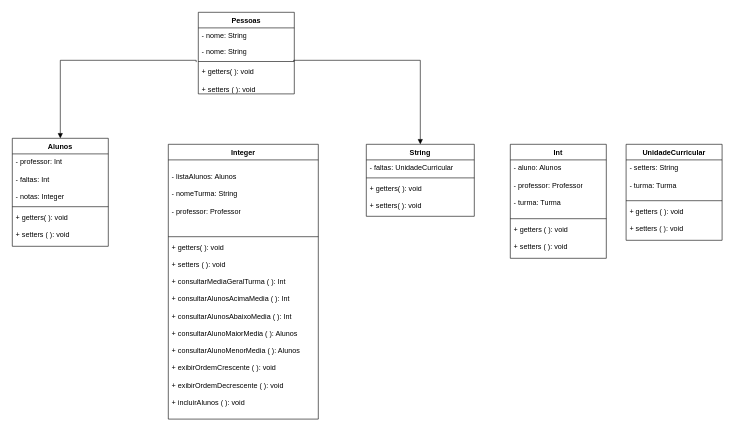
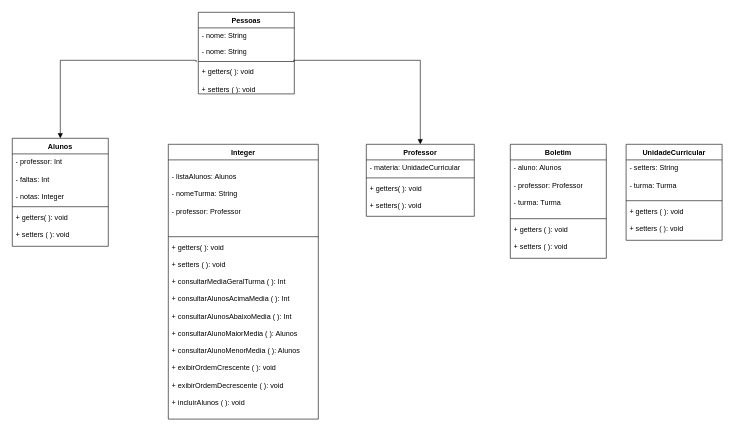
  <mxCell id="0" />
  <mxCell id="1" parent="0" />
  <mxCell id="2" value="Alunos" style="swimlane;fontStyle=1;align=center;verticalAlign=top;childLayout=stackLayout;horizontal=1;startSize=26;horizontalStack=0;resizeParent=1;resizeParentMax=0;resizeLast=0;collapsible=1;marginBottom=0;whiteSpace=wrap;html=1;" vertex="1" parent="1"><mxGeometry x="20" y="230" width="160" height="180" as="geometry" /></mxCell>
  <mxCell id="3" value="- professor: Int&lt;br&gt;&lt;br&gt;- faltas: Int&lt;br&gt;&lt;br&gt;- notas: Integer" style="text;strokeColor=none;fillColor=none;align=left;verticalAlign=top;spacingLeft=4;spacingRight=4;overflow=hidden;rotatable=0;points=[[0,0.5],[1,0.5]];portConstraint=eastwest;whiteSpace=wrap;html=1;" vertex="1" parent="2"><mxGeometry y="26" width="160" height="84" as="geometry" /></mxCell>
  <mxCell id="4" value="" style="line;strokeWidth=1;fillColor=none;align=left;verticalAlign=middle;spacingTop=-1;spacingLeft=3;spacingRight=3;rotatable=0;labelPosition=right;points=[];portConstraint=eastwest;strokeColor=inherit;" vertex="1" parent="2"><mxGeometry y="110" width="160" height="8" as="geometry" /></mxCell>
  <mxCell id="5" value="+ getters( ): void&lt;br&gt;&lt;br&gt;+ setters ( ): void" style="text;strokeColor=none;fillColor=none;align=left;verticalAlign=top;spacingLeft=4;spacingRight=4;overflow=hidden;rotatable=0;points=[[0,0.5],[1,0.5]];portConstraint=eastwest;whiteSpace=wrap;html=1;" vertex="1" parent="2"><mxGeometry y="118" width="160" height="62" as="geometry" /></mxCell>
  <mxCell id="6" value="Pessoas" style="swimlane;fontStyle=1;align=center;verticalAlign=top;childLayout=stackLayout;horizontal=1;startSize=26;horizontalStack=0;resizeParent=1;resizeParentMax=0;resizeLast=0;collapsible=1;marginBottom=0;whiteSpace=wrap;html=1;" vertex="1" parent="1"><mxGeometry x="330" y="20" width="160" height="136" as="geometry" /></mxCell>
  <mxCell id="7" value="- nome: String" style="text;strokeColor=none;fillColor=none;align=left;verticalAlign=top;spacingLeft=4;spacingRight=4;overflow=hidden;rotatable=0;points=[[0,0.5],[1,0.5]];portConstraint=eastwest;whiteSpace=wrap;html=1;" vertex="1" parent="6"><mxGeometry y="26" width="160" height="26" as="geometry" /></mxCell>
  <mxCell id="8" value="- nome: String" style="text;strokeColor=none;fillColor=none;align=left;verticalAlign=top;spacingLeft=4;spacingRight=4;overflow=hidden;rotatable=0;points=[[0,0.5],[1,0.5]];portConstraint=eastwest;whiteSpace=wrap;html=1;" vertex="1" parent="6"><mxGeometry y="52" width="160" height="26" as="geometry" /></mxCell>
  <mxCell id="9" value="" style="line;strokeWidth=1;fillColor=none;align=left;verticalAlign=middle;spacingTop=-1;spacingLeft=3;spacingRight=3;rotatable=0;labelPosition=right;points=[];portConstraint=eastwest;strokeColor=inherit;" vertex="1" parent="6"><mxGeometry y="78" width="160" height="8" as="geometry" /></mxCell>
  <mxCell id="10" value="+ getters( ): void&lt;br&gt;&lt;br&gt;+ setters ( ): void" style="text;strokeColor=none;fillColor=none;align=left;verticalAlign=top;spacingLeft=4;spacingRight=4;overflow=hidden;rotatable=0;points=[[0,0.5],[1,0.5]];portConstraint=eastwest;whiteSpace=wrap;html=1;" vertex="1" parent="6"><mxGeometry y="86" width="160" height="50" as="geometry" /></mxCell>
- <mxCell id="11" value="String" style="swimlane;fontStyle=1;align=center;verticalAlign=top;childLayout=stackLayout;horizontal=1;startSize=26;horizontalStack=0;resizeParent=1;resizeParentMax=0;resizeLast=0;collapsible=1;marginBottom=0;whiteSpace=wrap;html=1;" vertex="1" parent="1"><mxGeometry x="610" y="240" width="180" height="120" as="geometry" /></mxCell>
- <mxCell id="12" value="- faltas: UnidadeCurricular" style="text;strokeColor=none;fillColor=none;align=left;verticalAlign=top;spacingLeft=4;spacingRight=4;overflow=hidden;rotatable=0;points=[[0,0.5],[1,0.5]];portConstraint=eastwest;whiteSpace=wrap;html=1;" vertex="1" parent="11"><mxGeometry y="26" width="180" height="26" as="geometry" /></mxCell>
+ <mxCell id="11" value="Professor" style="swimlane;fontStyle=1;align=center;verticalAlign=top;childLayout=stackLayout;horizontal=1;startSize=26;horizontalStack=0;resizeParent=1;resizeParentMax=0;resizeLast=0;collapsible=1;marginBottom=0;whiteSpace=wrap;html=1;" vertex="1" parent="1"><mxGeometry x="610" y="240" width="180" height="120" as="geometry" /></mxCell>
+ <mxCell id="12" value="- materia: UnidadeCurricular" style="text;strokeColor=none;fillColor=none;align=left;verticalAlign=top;spacingLeft=4;spacingRight=4;overflow=hidden;rotatable=0;points=[[0,0.5],[1,0.5]];portConstraint=eastwest;whiteSpace=wrap;html=1;" vertex="1" parent="11"><mxGeometry y="26" width="180" height="26" as="geometry" /></mxCell>
  <mxCell id="13" value="" style="line;strokeWidth=1;fillColor=none;align=left;verticalAlign=middle;spacingTop=-1;spacingLeft=3;spacingRight=3;rotatable=0;labelPosition=right;points=[];portConstraint=eastwest;strokeColor=inherit;" vertex="1" parent="11"><mxGeometry y="52" width="180" height="8" as="geometry" /></mxCell>
  <mxCell id="14" value="+ getters( ): void&lt;br&gt;&lt;br&gt;+ setters( ): void" style="text;strokeColor=none;fillColor=none;align=left;verticalAlign=top;spacingLeft=4;spacingRight=4;overflow=hidden;rotatable=0;points=[[0,0.5],[1,0.5]];portConstraint=eastwest;whiteSpace=wrap;html=1;" vertex="1" parent="11"><mxGeometry y="60" width="180" height="60" as="geometry" /></mxCell>
  <mxCell id="15" value="Integer" style="swimlane;fontStyle=1;align=center;verticalAlign=top;childLayout=stackLayout;horizontal=1;startSize=26;horizontalStack=0;resizeParent=1;resizeParentMax=0;resizeLast=0;collapsible=1;marginBottom=0;whiteSpace=wrap;html=1;" vertex="1" parent="1"><mxGeometry x="280" y="240" width="250" height="458" as="geometry" /></mxCell>
  <mxCell id="16" value="&lt;br&gt;- listaAlunos: Alunos&lt;br&gt;&lt;br&gt;- nomeTurma: String&lt;br&gt;&lt;br&gt;- professor: Professor" style="text;strokeColor=none;fillColor=none;align=left;verticalAlign=top;spacingLeft=4;spacingRight=4;overflow=hidden;rotatable=0;points=[[0,0.5],[1,0.5]];portConstraint=eastwest;whiteSpace=wrap;html=1;" vertex="1" parent="15"><mxGeometry y="26" width="250" height="124" as="geometry" /></mxCell>
  <mxCell id="17" value="" style="line;strokeWidth=1;fillColor=none;align=left;verticalAlign=middle;spacingTop=-1;spacingLeft=3;spacingRight=3;rotatable=0;labelPosition=right;points=[];portConstraint=eastwest;strokeColor=inherit;" vertex="1" parent="15"><mxGeometry y="150" width="250" height="8" as="geometry" /></mxCell>
  <mxCell id="18" value="+ getters( ): void&lt;br&gt;&lt;br&gt;+ setters ( ): void&lt;br&gt;&lt;br&gt;+ consultarMediaGeralTurma ( ): Int&lt;br&gt;&lt;br&gt;+ consultarAlunosAcimaMedia ( ): Int&lt;br&gt;&lt;br&gt;+ consultarAlunosAbaixoMedia ( ): Int&lt;br&gt;&lt;br&gt;+ consultarAlunoMaiorMedia ( ): Alunos&lt;br&gt;&lt;br&gt;+ consultarAlunoMenorMedia ( ): Alunos&lt;br&gt;&lt;br&gt;+ exibirOrdemCrescente ( ): void&lt;br&gt;&lt;br&gt;+&amp;nbsp;exibirOrdemDecrescente ( ): void&lt;br&gt;&lt;br&gt;+ incluirAlunos ( ): void" style="text;strokeColor=none;fillColor=none;align=left;verticalAlign=top;spacingLeft=4;spacingRight=4;overflow=hidden;rotatable=0;points=[[0,0.5],[1,0.5]];portConstraint=eastwest;whiteSpace=wrap;html=1;" vertex="1" parent="15"><mxGeometry y="158" width="250" height="300" as="geometry" /></mxCell>
- <mxCell id="19" value="Int" style="swimlane;fontStyle=1;align=center;verticalAlign=top;childLayout=stackLayout;horizontal=1;startSize=26;horizontalStack=0;resizeParent=1;resizeParentMax=0;resizeLast=0;collapsible=1;marginBottom=0;whiteSpace=wrap;html=1;" vertex="1" parent="1"><mxGeometry x="850" y="240" width="160" height="190" as="geometry" /></mxCell>
+ <mxCell id="19" value="Boletim" style="swimlane;fontStyle=1;align=center;verticalAlign=top;childLayout=stackLayout;horizontal=1;startSize=26;horizontalStack=0;resizeParent=1;resizeParentMax=0;resizeLast=0;collapsible=1;marginBottom=0;whiteSpace=wrap;html=1;" vertex="1" parent="1"><mxGeometry x="850" y="240" width="160" height="190" as="geometry" /></mxCell>
  <mxCell id="20" value="- aluno: Alunos&lt;br&gt;&lt;br&gt;- professor: Professor&lt;br&gt;&lt;br&gt;- turma: Turma" style="text;strokeColor=none;fillColor=none;align=left;verticalAlign=top;spacingLeft=4;spacingRight=4;overflow=hidden;rotatable=0;points=[[0,0.5],[1,0.5]];portConstraint=eastwest;whiteSpace=wrap;html=1;" vertex="1" parent="19"><mxGeometry y="26" width="160" height="94" as="geometry" /></mxCell>
  <mxCell id="21" value="" style="line;strokeWidth=1;fillColor=none;align=left;verticalAlign=middle;spacingTop=-1;spacingLeft=3;spacingRight=3;rotatable=0;labelPosition=right;points=[];portConstraint=eastwest;strokeColor=inherit;" vertex="1" parent="19"><mxGeometry y="120" width="160" height="8" as="geometry" /></mxCell>
  <mxCell id="22" value="+ getters ( ): void&lt;br&gt;&lt;br&gt;+ setters ( ): void&amp;nbsp;" style="text;strokeColor=none;fillColor=none;align=left;verticalAlign=top;spacingLeft=4;spacingRight=4;overflow=hidden;rotatable=0;points=[[0,0.5],[1,0.5]];portConstraint=eastwest;whiteSpace=wrap;html=1;" vertex="1" parent="19"><mxGeometry y="128" width="160" height="62" as="geometry" /></mxCell>
  <mxCell id="23" value="UnidadeCurricular" style="swimlane;fontStyle=1;align=center;verticalAlign=top;childLayout=stackLayout;horizontal=1;startSize=26;horizontalStack=0;resizeParent=1;resizeParentMax=0;resizeLast=0;collapsible=1;marginBottom=0;whiteSpace=wrap;html=1;" vertex="1" parent="1"><mxGeometry x="1043" y="240" width="160" height="160" as="geometry" /></mxCell>
  <mxCell id="24" value="- setters: String&lt;br&gt;&lt;br&gt;- turma: Turma" style="text;strokeColor=none;fillColor=none;align=left;verticalAlign=top;spacingLeft=4;spacingRight=4;overflow=hidden;rotatable=0;points=[[0,0.5],[1,0.5]];portConstraint=eastwest;whiteSpace=wrap;html=1;" vertex="1" parent="23"><mxGeometry y="26" width="160" height="64" as="geometry" /></mxCell>
  <mxCell id="25" value="" style="line;strokeWidth=1;fillColor=none;align=left;verticalAlign=middle;spacingTop=-1;spacingLeft=3;spacingRight=3;rotatable=0;labelPosition=right;points=[];portConstraint=eastwest;strokeColor=inherit;" vertex="1" parent="23"><mxGeometry y="90" width="160" height="8" as="geometry" /></mxCell>
  <mxCell id="26" value="+ getters ( ): void&lt;br&gt;&lt;br&gt;+ setters ( ): void" style="text;strokeColor=none;fillColor=none;align=left;verticalAlign=top;spacingLeft=4;spacingRight=4;overflow=hidden;rotatable=0;points=[[0,0.5],[1,0.5]];portConstraint=eastwest;whiteSpace=wrap;html=1;" vertex="1" parent="23"><mxGeometry y="98" width="160" height="62" as="geometry" /></mxCell>
  <mxCell id="27" value="" style="endArrow=block;endFill=1;html=1;edgeStyle=orthogonalEdgeStyle;align=left;verticalAlign=top;rounded=0;exitX=-0.022;exitY=1.192;exitDx=0;exitDy=0;exitPerimeter=0;" edge="1" parent="1" source="8"><mxGeometry x="-1" relative="1" as="geometry"><mxPoint x="320" y="60" as="sourcePoint" /><mxPoint x="100" y="230" as="targetPoint" /><Array as="points"><mxPoint x="327" y="100" /><mxPoint x="100" y="100" /></Array></mxGeometry></mxCell>
  <mxCell id="28" value="" style="endArrow=block;endFill=1;html=1;edgeStyle=orthogonalEdgeStyle;align=left;verticalAlign=top;rounded=0;entryX=0.5;entryY=0;entryDx=0;entryDy=0;exitX=0.993;exitY=0.425;exitDx=0;exitDy=0;exitPerimeter=0;" edge="1" parent="1" source="9" target="11"><mxGeometry x="-0.724" y="86" relative="1" as="geometry"><mxPoint x="500" y="100" as="sourcePoint" /><mxPoint x="440" y="250" as="targetPoint" /><Array as="points"><mxPoint x="489" y="100" /><mxPoint x="700" y="100" /></Array><mxPoint x="-50" y="16" as="offset" /></mxGeometry></mxCell>
